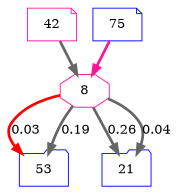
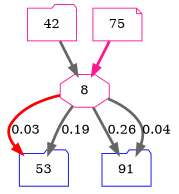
  digraph {
    node [color=blue shape=note]
    edge [color=gray40 penwidth=3]
-   42 [color=deeppink]
+   42 [color=deeppink shape=folder]
    8 [color=deeppink shape=octagon]
    53 [shape=folder]
-   91 [shape=folder label=21]
-   75
+   91 [shape=folder]
+   75 [color=deeppink]
    42 -> 8
    8 -> 53 [color=red label=0.03]
    8 -> 53 [label=0.19]
    8 -> 91 [label=0.26]
    8 -> 91 [label=0.04]
    75 -> 8 [color=deeppink]
  }
